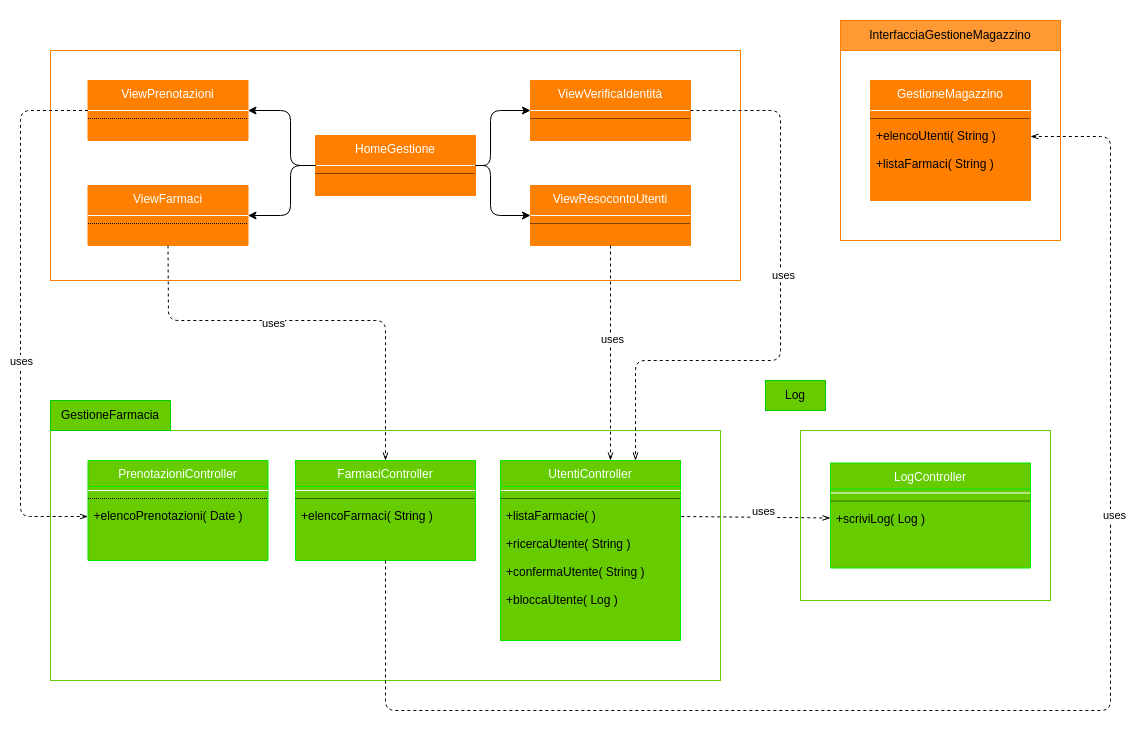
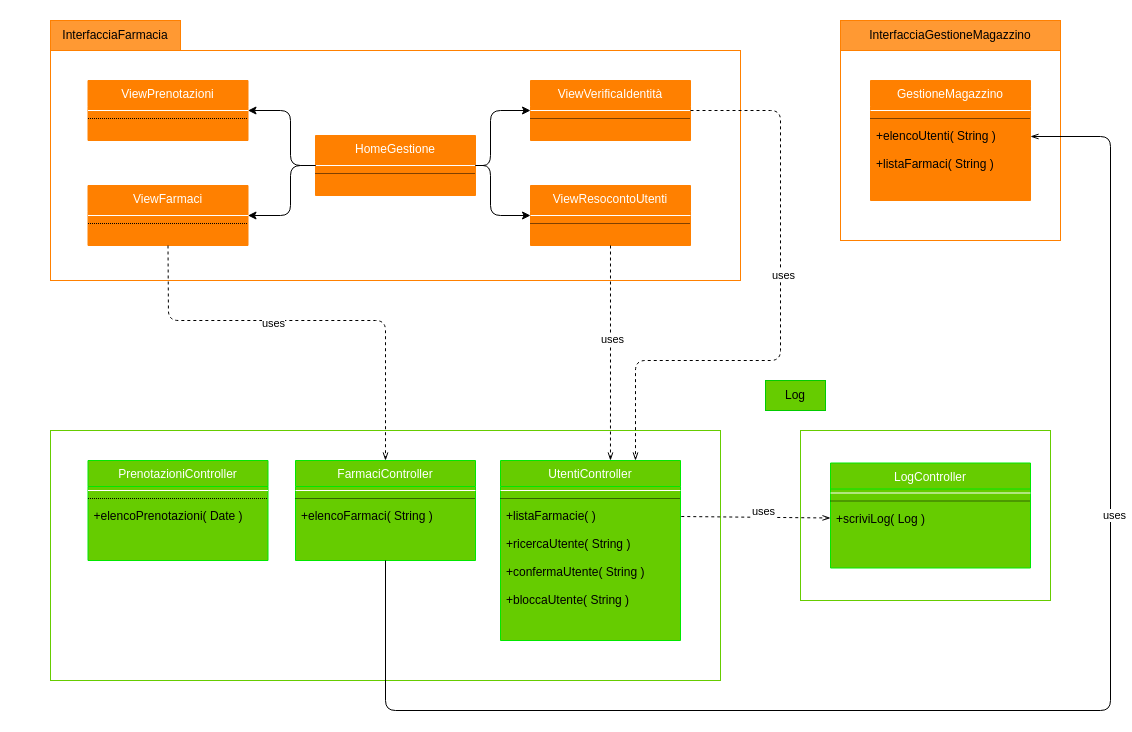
  <mxCell id="0" />
  <mxCell id="1" parent="0" />
  <mxCell id="2" value="" style="rounded=0;whiteSpace=wrap;html=1;strokeColor=#FF8000;" vertex="1" parent="1"><mxGeometry x="840" y="50" width="220" height="190" as="geometry" /></mxCell>
  <mxCell id="3" value="InterfacciaGestioneMagazzino" style="rounded=0;whiteSpace=wrap;html=1;gradientColor=none;strokeColor=#FF8000;fillColor=#FF9933;" vertex="1" parent="1"><mxGeometry x="840" y="20" width="220" height="30" as="geometry" /></mxCell>
  <mxCell id="4" value="GestioneMagazzino" style="swimlane;fontStyle=0;align=center;verticalAlign=top;childLayout=stackLayout;horizontal=1;startSize=26;horizontalStack=0;resizeParent=1;resizeLast=0;collapsible=1;marginBottom=0;rounded=0;shadow=0;strokeWidth=1;fontColor=#ffffff;swimlaneFillColor=#FF8000;strokeColor=#FF8000;fillColor=#FF8000;" vertex="1" parent="1"><mxGeometry x="870" y="80" width="160" height="120" as="geometry"><mxRectangle x="230" y="140" width="160" height="26" as="alternateBounds" /></mxGeometry></mxCell>
  <mxCell id="5" value="" style="line;html=1;strokeWidth=1;align=left;verticalAlign=middle;spacingTop=-1;spacingLeft=3;spacingRight=3;rotatable=0;labelPosition=right;points=[];portConstraint=eastwest;strokeColor=#FFFFFF;" vertex="1" parent="4"><mxGeometry y="26" width="160" height="8" as="geometry" /></mxCell>
  <mxCell id="6" value="" style="line;html=1;strokeWidth=1;align=left;verticalAlign=middle;spacingTop=-1;spacingLeft=3;spacingRight=3;rotatable=0;labelPosition=right;points=[];portConstraint=eastwest;dashed=1;dashPattern=1 1;" vertex="1" parent="4"><mxGeometry y="34" width="160" height="8" as="geometry" /></mxCell>
  <mxCell id="7" value="+elencoUtenti( String )" style="text;align=left;verticalAlign=top;spacingLeft=4;spacingRight=4;overflow=hidden;rotatable=0;points=[[0,0.5],[1,0.5]];portConstraint=eastwest;" vertex="1" parent="4"><mxGeometry y="42" width="160" height="28" as="geometry" /></mxCell>
  <mxCell id="8" value="+listaFarmaci( String )" style="text;align=left;verticalAlign=top;spacingLeft=4;spacingRight=4;overflow=hidden;rotatable=0;points=[[0,0.5],[1,0.5]];portConstraint=eastwest;" vertex="1" parent="4"><mxGeometry y="70" width="160" height="28" as="geometry" /></mxCell>
  <mxCell id="9" value="" style="rounded=0;whiteSpace=wrap;html=1;strokeColor=#66CC00;" vertex="1" parent="1"><mxGeometry x="50" y="430" width="670" height="250" as="geometry" /></mxCell>
- <mxCell id="10" value="GestioneFarmacia" style="rounded=0;whiteSpace=wrap;html=1;strokeColor=#00CC00;gradientColor=none;fillColor=#66CC00;" vertex="1" parent="1"><mxGeometry x="50" y="400" width="120" height="30" as="geometry" /></mxCell>
  <mxCell id="11" value="" style="rounded=0;whiteSpace=wrap;html=1;strokeColor=#66CC00;" vertex="1" parent="1"><mxGeometry x="800" y="430" width="250" height="170" as="geometry" /></mxCell>
  <mxCell id="12" value="Log" style="rounded=0;whiteSpace=wrap;html=1;strokeColor=#00CC00;gradientColor=none;fillColor=#66CC00;" vertex="1" parent="1"><mxGeometry x="765" y="380" width="60" height="30" as="geometry" /></mxCell>
  <mxCell id="13" value="LogController" style="swimlane;fontStyle=0;align=center;verticalAlign=top;childLayout=stackLayout;horizontal=1;startSize=26;horizontalStack=0;resizeParent=1;resizeLast=0;collapsible=1;marginBottom=0;rounded=0;shadow=0;strokeWidth=1;fontColor=#ffffff;swimlaneFillColor=#66CC00;strokeColor=#00E800;fillColor=#66CC00;" vertex="1" parent="1"><mxGeometry x="830" y="462.5" width="200" height="105" as="geometry"><mxRectangle x="230" y="140" width="160" height="26" as="alternateBounds" /></mxGeometry></mxCell>
  <mxCell id="14" value="" style="line;html=1;strokeWidth=1;align=left;verticalAlign=middle;spacingTop=-1;spacingLeft=3;spacingRight=3;rotatable=0;labelPosition=right;points=[];portConstraint=eastwest;strokeColor=#FFFFFF;" vertex="1" parent="13"><mxGeometry y="26" width="200" height="8" as="geometry" /></mxCell>
  <mxCell id="15" value="" style="line;html=1;strokeWidth=1;align=left;verticalAlign=middle;spacingTop=-1;spacingLeft=3;spacingRight=3;rotatable=0;labelPosition=right;points=[];portConstraint=eastwest;dashed=1;dashPattern=1 1;" vertex="1" parent="13"><mxGeometry y="34" width="200" height="8" as="geometry" /></mxCell>
  <mxCell id="16" value="+scriviLog( Log )" style="text;align=left;verticalAlign=top;spacingLeft=4;spacingRight=4;overflow=hidden;rotatable=0;points=[[0,0.5],[1,0.5]];portConstraint=eastwest;" vertex="1" parent="13"><mxGeometry y="42" width="200" height="26" as="geometry" /></mxCell>
  <mxCell id="17" value="" style="endArrow=none;dashed=1;html=1;strokeWidth=1;startArrow=openThin;startFill=0;exitX=0;exitY=0.5;exitDx=0;exitDy=0;entryX=1;entryY=0.5;entryDx=0;entryDy=0;" edge="1" parent="1" source="16" target="26"><mxGeometry width="50" height="50" relative="1" as="geometry"><mxPoint x="555" y="654" as="sourcePoint" /><mxPoint x="475" y="616" as="targetPoint" /></mxGeometry></mxCell>
  <mxCell id="18" value="uses" style="edgeLabel;html=1;align=center;verticalAlign=middle;resizable=0;points=[];" vertex="1" connectable="0" parent="17"><mxGeometry x="-0.112" y="1" relative="1" as="geometry"><mxPoint y="-7" as="offset" /></mxGeometry></mxCell>
  <mxCell id="19" value="FarmaciController" style="swimlane;fontStyle=0;align=center;verticalAlign=top;childLayout=stackLayout;horizontal=1;startSize=26;horizontalStack=0;resizeParent=1;resizeLast=0;collapsible=1;marginBottom=0;rounded=0;shadow=0;strokeWidth=1;fontColor=#ffffff;swimlaneFillColor=#66CC00;strokeColor=#00E800;fillColor=#66CC00;" vertex="1" parent="1"><mxGeometry x="295" y="460" width="180" height="100" as="geometry"><mxRectangle x="230" y="140" width="160" height="26" as="alternateBounds" /></mxGeometry></mxCell>
  <mxCell id="20" value="" style="line;html=1;strokeWidth=1;align=left;verticalAlign=middle;spacingTop=-1;spacingLeft=3;spacingRight=3;rotatable=0;labelPosition=right;points=[];portConstraint=eastwest;strokeColor=#FFFFFF;" vertex="1" parent="19"><mxGeometry y="26" width="180" height="8" as="geometry" /></mxCell>
  <mxCell id="21" value="" style="line;html=1;strokeWidth=1;align=left;verticalAlign=middle;spacingTop=-1;spacingLeft=3;spacingRight=3;rotatable=0;labelPosition=right;points=[];portConstraint=eastwest;dashed=1;dashPattern=1 1;" vertex="1" parent="19"><mxGeometry y="34" width="180" height="8" as="geometry" /></mxCell>
  <mxCell id="22" value="+elencoFarmaci( String )" style="text;align=left;verticalAlign=top;spacingLeft=4;spacingRight=4;overflow=hidden;rotatable=0;points=[[0,0.5],[1,0.5]];portConstraint=eastwest;" vertex="1" parent="19"><mxGeometry y="42" width="180" height="28" as="geometry" /></mxCell>
  <mxCell id="23" value="UtentiController" style="swimlane;fontStyle=0;align=center;verticalAlign=top;childLayout=stackLayout;horizontal=1;startSize=26;horizontalStack=0;resizeParent=1;resizeLast=0;collapsible=1;marginBottom=0;rounded=0;shadow=0;strokeWidth=1;fontColor=#ffffff;swimlaneFillColor=#66CC00;strokeColor=#00E800;fillColor=#66CC00;" vertex="1" parent="1"><mxGeometry x="500" y="460" width="180" height="180" as="geometry"><mxRectangle x="230" y="140" width="160" height="26" as="alternateBounds" /></mxGeometry></mxCell>
  <mxCell id="24" value="" style="line;html=1;strokeWidth=1;align=left;verticalAlign=middle;spacingTop=-1;spacingLeft=3;spacingRight=3;rotatable=0;labelPosition=right;points=[];portConstraint=eastwest;strokeColor=#FFFFFF;" vertex="1" parent="23"><mxGeometry y="26" width="180" height="8" as="geometry" /></mxCell>
  <mxCell id="25" value="" style="line;html=1;strokeWidth=1;align=left;verticalAlign=middle;spacingTop=-1;spacingLeft=3;spacingRight=3;rotatable=0;labelPosition=right;points=[];portConstraint=eastwest;dashed=1;dashPattern=1 1;" vertex="1" parent="23"><mxGeometry y="34" width="180" height="8" as="geometry" /></mxCell>
  <mxCell id="26" value="+listaFarmacie( )" style="text;align=left;verticalAlign=top;spacingLeft=4;spacingRight=4;overflow=hidden;rotatable=0;points=[[0,0.5],[1,0.5]];portConstraint=eastwest;" vertex="1" parent="23"><mxGeometry y="42" width="180" height="28" as="geometry" /></mxCell>
  <mxCell id="27" value="+ricercaUtente( String )" style="text;align=left;verticalAlign=top;spacingLeft=4;spacingRight=4;overflow=hidden;rotatable=0;points=[[0,0.5],[1,0.5]];portConstraint=eastwest;" vertex="1" parent="23"><mxGeometry y="70" width="180" height="28" as="geometry" /></mxCell>
  <mxCell id="28" value="+confermaUtente( String )" style="text;align=left;verticalAlign=top;spacingLeft=4;spacingRight=4;overflow=hidden;rotatable=0;points=[[0,0.5],[1,0.5]];portConstraint=eastwest;" vertex="1" parent="23"><mxGeometry y="98" width="180" height="28" as="geometry" /></mxCell>
- <mxCell id="29" value="+bloccaUtente( Log )" style="text;align=left;verticalAlign=top;spacingLeft=4;spacingRight=4;overflow=hidden;rotatable=0;points=[[0,0.5],[1,0.5]];portConstraint=eastwest;" vertex="1" parent="23"><mxGeometry y="126" width="180" height="28" as="geometry" /></mxCell>
+ <mxCell id="29" value="+bloccaUtente( String )" style="text;align=left;verticalAlign=top;spacingLeft=4;spacingRight=4;overflow=hidden;rotatable=0;points=[[0,0.5],[1,0.5]];portConstraint=eastwest;" vertex="1" parent="23"><mxGeometry y="126" width="180" height="28" as="geometry" /></mxCell>
  <mxCell id="30" value="PrenotazioniController" style="swimlane;fontStyle=0;align=center;verticalAlign=top;childLayout=stackLayout;horizontal=1;startSize=26;horizontalStack=0;resizeParent=1;resizeLast=0;collapsible=1;marginBottom=0;rounded=0;shadow=0;strokeWidth=1;fontColor=#ffffff;swimlaneFillColor=#66CC00;strokeColor=#00E800;fillColor=#66CC00;" vertex="1" parent="1"><mxGeometry x="87.5" y="460" width="180" height="100" as="geometry"><mxRectangle x="230" y="140" width="160" height="26" as="alternateBounds" /></mxGeometry></mxCell>
  <mxCell id="31" value="" style="line;html=1;strokeWidth=1;align=left;verticalAlign=middle;spacingTop=-1;spacingLeft=3;spacingRight=3;rotatable=0;labelPosition=right;points=[];portConstraint=eastwest;strokeColor=#FFFFFF;" vertex="1" parent="30"><mxGeometry y="26" width="180" height="8" as="geometry" /></mxCell>
  <mxCell id="32" value="" style="line;html=1;strokeWidth=1;align=left;verticalAlign=middle;spacingTop=-1;spacingLeft=3;spacingRight=3;rotatable=0;labelPosition=right;points=[];portConstraint=eastwest;dashed=1;dashPattern=1 1;" vertex="1" parent="30"><mxGeometry y="34" width="180" height="8" as="geometry" /></mxCell>
  <mxCell id="33" value="+elencoPrenotazioni( Date )" style="text;align=left;verticalAlign=top;spacingLeft=4;spacingRight=4;overflow=hidden;rotatable=0;points=[[0,0.5],[1,0.5]];portConstraint=eastwest;" vertex="1" parent="30"><mxGeometry y="42" width="180" height="28" as="geometry" /></mxCell>
  <mxCell id="34" value="" style="rounded=0;whiteSpace=wrap;html=1;strokeColor=#FF8000;" vertex="1" parent="1"><mxGeometry x="50" y="50" width="690" height="230" as="geometry" /></mxCell>
+ <mxCell id="35" value="InterfacciaFarmacia" style="rounded=0;whiteSpace=wrap;html=1;gradientColor=none;strokeColor=#FF8000;fillColor=#FF9933;" vertex="1" parent="1"><mxGeometry x="50" y="20" width="130" height="30" as="geometry" /></mxCell>
  <mxCell id="36" value="HomeGestione" style="swimlane;fontStyle=0;align=center;verticalAlign=top;childLayout=stackLayout;horizontal=1;startSize=26;horizontalStack=0;resizeParent=1;resizeLast=0;collapsible=1;marginBottom=0;rounded=0;shadow=0;strokeWidth=1;fontColor=#ffffff;swimlaneFillColor=#FF8000;strokeColor=#FF8000;fillColor=#FF8000;" vertex="1" parent="1"><mxGeometry x="315" y="135" width="160" height="60" as="geometry"><mxRectangle x="230" y="140" width="160" height="26" as="alternateBounds" /></mxGeometry></mxCell>
  <mxCell id="37" value="" style="line;html=1;strokeWidth=1;align=left;verticalAlign=middle;spacingTop=-1;spacingLeft=3;spacingRight=3;rotatable=0;labelPosition=right;points=[];portConstraint=eastwest;strokeColor=#FFFFFF;" vertex="1" parent="36"><mxGeometry y="26" width="160" height="8" as="geometry" /></mxCell>
  <mxCell id="38" value="" style="line;html=1;strokeWidth=1;align=left;verticalAlign=middle;spacingTop=-1;spacingLeft=3;spacingRight=3;rotatable=0;labelPosition=right;points=[];portConstraint=eastwest;dashed=1;dashPattern=1 1;" vertex="1" parent="36"><mxGeometry y="34" width="160" height="8" as="geometry" /></mxCell>
  <mxCell id="39" value="ViewResocontoUtenti" style="swimlane;fontStyle=0;align=center;verticalAlign=top;childLayout=stackLayout;horizontal=1;startSize=26;horizontalStack=0;resizeParent=1;resizeLast=0;collapsible=1;marginBottom=0;rounded=0;shadow=0;strokeWidth=1;fontColor=#ffffff;swimlaneFillColor=#FF8000;strokeColor=#FF8000;fillColor=#FF8000;" vertex="1" parent="1"><mxGeometry x="530" y="185" width="160" height="60" as="geometry"><mxRectangle x="230" y="140" width="160" height="26" as="alternateBounds" /></mxGeometry></mxCell>
  <mxCell id="40" value="" style="line;html=1;strokeWidth=1;align=left;verticalAlign=middle;spacingTop=-1;spacingLeft=3;spacingRight=3;rotatable=0;labelPosition=right;points=[];portConstraint=eastwest;strokeColor=#FFFFFF;" vertex="1" parent="39"><mxGeometry y="26" width="160" height="8" as="geometry" /></mxCell>
  <mxCell id="41" value="" style="line;html=1;strokeWidth=1;align=left;verticalAlign=middle;spacingTop=-1;spacingLeft=3;spacingRight=3;rotatable=0;labelPosition=right;points=[];portConstraint=eastwest;dashed=1;dashPattern=1 1;" vertex="1" parent="39"><mxGeometry y="34" width="160" height="8" as="geometry" /></mxCell>
  <mxCell id="42" value="ViewPrenotazioni" style="swimlane;fontStyle=0;align=center;verticalAlign=top;childLayout=stackLayout;horizontal=1;startSize=26;horizontalStack=0;resizeParent=1;resizeLast=0;collapsible=1;marginBottom=0;rounded=0;shadow=0;strokeWidth=1;fontColor=#ffffff;swimlaneFillColor=#FF8000;strokeColor=#FF8000;fillColor=#FF8000;" vertex="1" parent="1"><mxGeometry x="87.5" y="80" width="160" height="60" as="geometry"><mxRectangle x="230" y="140" width="160" height="26" as="alternateBounds" /></mxGeometry></mxCell>
  <mxCell id="43" value="" style="line;html=1;strokeWidth=1;align=left;verticalAlign=middle;spacingTop=-1;spacingLeft=3;spacingRight=3;rotatable=0;labelPosition=right;points=[];portConstraint=eastwest;strokeColor=#FFFFFF;" vertex="1" parent="42"><mxGeometry y="26" width="160" height="8" as="geometry" /></mxCell>
  <mxCell id="44" value="" style="line;html=1;strokeWidth=1;align=left;verticalAlign=middle;spacingTop=-1;spacingLeft=3;spacingRight=3;rotatable=0;labelPosition=right;points=[];portConstraint=eastwest;dashed=1;dashPattern=1 1;" vertex="1" parent="42"><mxGeometry y="34" width="160" height="8" as="geometry" /></mxCell>
  <mxCell id="45" value="ViewVerificaIdentità" style="swimlane;fontStyle=0;align=center;verticalAlign=top;childLayout=stackLayout;horizontal=1;startSize=26;horizontalStack=0;resizeParent=1;resizeLast=0;collapsible=1;marginBottom=0;rounded=0;shadow=0;strokeWidth=1;fontColor=#ffffff;swimlaneFillColor=#FF8000;strokeColor=#FF8000;fillColor=#FF8000;" vertex="1" parent="1"><mxGeometry x="530" y="80" width="160" height="60" as="geometry"><mxRectangle x="230" y="140" width="160" height="26" as="alternateBounds" /></mxGeometry></mxCell>
  <mxCell id="46" value="" style="line;html=1;strokeWidth=1;align=left;verticalAlign=middle;spacingTop=-1;spacingLeft=3;spacingRight=3;rotatable=0;labelPosition=right;points=[];portConstraint=eastwest;strokeColor=#FFFFFF;" vertex="1" parent="45"><mxGeometry y="26" width="160" height="8" as="geometry" /></mxCell>
  <mxCell id="47" value="" style="line;html=1;strokeWidth=1;align=left;verticalAlign=middle;spacingTop=-1;spacingLeft=3;spacingRight=3;rotatable=0;labelPosition=right;points=[];portConstraint=eastwest;dashed=1;dashPattern=1 1;" vertex="1" parent="45"><mxGeometry y="34" width="160" height="8" as="geometry" /></mxCell>
  <mxCell id="48" value="ViewFarmaci" style="swimlane;fontStyle=0;align=center;verticalAlign=top;childLayout=stackLayout;horizontal=1;startSize=26;horizontalStack=0;resizeParent=1;resizeLast=0;collapsible=1;marginBottom=0;rounded=0;shadow=0;strokeWidth=1;fontColor=#ffffff;swimlaneFillColor=#FF8000;strokeColor=#FF8000;fillColor=#FF8000;" vertex="1" parent="1"><mxGeometry x="87.5" y="185" width="160" height="60" as="geometry"><mxRectangle x="230" y="140" width="160" height="26" as="alternateBounds" /></mxGeometry></mxCell>
  <mxCell id="49" value="" style="line;html=1;strokeWidth=1;align=left;verticalAlign=middle;spacingTop=-1;spacingLeft=3;spacingRight=3;rotatable=0;labelPosition=right;points=[];portConstraint=eastwest;strokeColor=#FFFFFF;" vertex="1" parent="48"><mxGeometry y="26" width="160" height="8" as="geometry" /></mxCell>
  <mxCell id="50" value="" style="line;html=1;strokeWidth=1;align=left;verticalAlign=middle;spacingTop=-1;spacingLeft=3;spacingRight=3;rotatable=0;labelPosition=right;points=[];portConstraint=eastwest;dashed=1;dashPattern=1 1;" vertex="1" parent="48"><mxGeometry y="34" width="160" height="8" as="geometry" /></mxCell>
  <mxCell id="51" value="" style="endArrow=classic;html=1;exitX=0;exitY=0.5;exitDx=0;exitDy=0;entryX=1;entryY=0.5;entryDx=0;entryDy=0;" edge="1" parent="1" source="36" target="42"><mxGeometry width="50" height="50" relative="1" as="geometry"><mxPoint x="550" y="240" as="sourcePoint" /><mxPoint x="600" y="190" as="targetPoint" /><Array as="points"><mxPoint x="290" y="165" /><mxPoint x="290" y="110" /></Array></mxGeometry></mxCell>
  <mxCell id="52" value="" style="endArrow=classic;html=1;exitX=0;exitY=0.5;exitDx=0;exitDy=0;entryX=1;entryY=0.5;entryDx=0;entryDy=0;" edge="1" parent="1" source="36" target="48"><mxGeometry width="50" height="50" relative="1" as="geometry"><mxPoint x="325" y="175" as="sourcePoint" /><mxPoint x="257.5" y="120" as="targetPoint" /><Array as="points"><mxPoint x="290" y="165" /><mxPoint x="290" y="215" /></Array></mxGeometry></mxCell>
  <mxCell id="53" value="" style="endArrow=classic;html=1;exitX=1;exitY=0.5;exitDx=0;exitDy=0;entryX=0;entryY=0.5;entryDx=0;entryDy=0;" edge="1" parent="1" source="36" target="45"><mxGeometry width="50" height="50" relative="1" as="geometry"><mxPoint x="325" y="175" as="sourcePoint" /><mxPoint x="257.5" y="120" as="targetPoint" /><Array as="points"><mxPoint x="490" y="165" /><mxPoint x="490" y="110" /></Array></mxGeometry></mxCell>
  <mxCell id="54" value="" style="endArrow=classic;html=1;exitX=1;exitY=0.5;exitDx=0;exitDy=0;entryX=0;entryY=0.5;entryDx=0;entryDy=0;" edge="1" parent="1" source="36" target="39"><mxGeometry width="50" height="50" relative="1" as="geometry"><mxPoint x="485" y="175" as="sourcePoint" /><mxPoint x="540" y="120" as="targetPoint" /><Array as="points"><mxPoint x="490" y="165" /><mxPoint x="490" y="215" /></Array></mxGeometry></mxCell>
  <mxCell id="55" value="" style="endArrow=openThin;html=1;entryX=0.5;entryY=0;entryDx=0;entryDy=0;exitX=0.5;exitY=1;exitDx=0;exitDy=0;dashed=1;endFill=0;" edge="1" parent="1" source="48" target="19"><mxGeometry width="50" height="50" relative="1" as="geometry"><mxPoint x="240" y="360" as="sourcePoint" /><mxPoint x="290" y="310" as="targetPoint" /><Array as="points"><mxPoint x="168" y="320" /><mxPoint x="385" y="320" /></Array></mxGeometry></mxCell>
  <mxCell id="56" value="uses" style="edgeLabel;html=1;align=center;verticalAlign=middle;resizable=0;points=[];" vertex="1" connectable="0" parent="55"><mxGeometry x="0.246" y="-2" relative="1" as="geometry"><mxPoint x="-89" as="offset" /></mxGeometry></mxCell>
- <mxCell id="57" value="" style="endArrow=openThin;html=1;dashed=1;exitX=0;exitY=0.5;exitDx=0;exitDy=0;entryX=0;entryY=0.5;entryDx=0;entryDy=0;endFill=0;" edge="1" parent="1" source="42" target="33"><mxGeometry width="50" height="50" relative="1" as="geometry"><mxPoint x="240" y="280" as="sourcePoint" /><mxPoint x="290" y="230" as="targetPoint" /><Array as="points"><mxPoint x="20" y="110" /><mxPoint x="20" y="516" /></Array></mxGeometry></mxCell>
- <mxCell id="58" value="uses" style="edgeLabel;html=1;align=center;verticalAlign=middle;resizable=0;points=[];" vertex="1" connectable="0" parent="57"><mxGeometry x="0.175" relative="1" as="geometry"><mxPoint as="offset" /></mxGeometry></mxCell>
  <mxCell id="59" value="" style="endArrow=openThin;html=1;dashed=1;exitX=0.5;exitY=1;exitDx=0;exitDy=0;entryX=0.611;entryY=0;entryDx=0;entryDy=0;entryPerimeter=0;endFill=0;" edge="1" parent="1" source="39" target="23"><mxGeometry width="50" height="50" relative="1" as="geometry"><mxPoint x="650" y="370" as="sourcePoint" /><mxPoint x="700" y="320" as="targetPoint" /></mxGeometry></mxCell>
  <mxCell id="60" value="uses" style="edgeLabel;html=1;align=center;verticalAlign=middle;resizable=0;points=[];" vertex="1" connectable="0" parent="59"><mxGeometry x="-0.132" y="2" relative="1" as="geometry"><mxPoint as="offset" /></mxGeometry></mxCell>
  <mxCell id="61" value="" style="endArrow=openThin;html=1;dashed=1;entryX=0.75;entryY=0;entryDx=0;entryDy=0;exitX=1;exitY=0.5;exitDx=0;exitDy=0;endFill=0;" edge="1" parent="1" source="45" target="23"><mxGeometry width="50" height="50" relative="1" as="geometry"><mxPoint x="760" y="120" as="sourcePoint" /><mxPoint x="619.98" y="470" as="targetPoint" /><Array as="points"><mxPoint x="780" y="110" /><mxPoint x="780" y="360" /><mxPoint x="635" y="360" /></Array></mxGeometry></mxCell>
  <mxCell id="62" value="uses" style="edgeLabel;html=1;align=center;verticalAlign=middle;resizable=0;points=[];" vertex="1" connectable="0" parent="61"><mxGeometry x="-0.132" y="2" relative="1" as="geometry"><mxPoint as="offset" /></mxGeometry></mxCell>
- <mxCell id="63" value="" style="endArrow=openThin;html=1;dashed=1;exitX=0.5;exitY=1;exitDx=0;exitDy=0;entryX=1;entryY=0.5;entryDx=0;entryDy=0;strokeWidth=1;endFill=0;" edge="1" parent="1" source="19" target="7"><mxGeometry width="50" height="50" relative="1" as="geometry"><mxPoint x="520" y="360" as="sourcePoint" /><mxPoint x="570" y="310" as="targetPoint" /><Array as="points"><mxPoint x="385" y="710" /><mxPoint x="1110" y="710" /><mxPoint x="1110" y="136" /></Array></mxGeometry></mxCell>
+ <mxCell id="63" value="" style="endArrow=openThin;html=1;dashed=0;exitX=0.5;exitY=1;exitDx=0;exitDy=0;entryX=1;entryY=0.5;entryDx=0;entryDy=0;strokeWidth=1;endFill=0;" edge="1" parent="1" source="19" target="7"><mxGeometry width="50" height="50" relative="1" as="geometry"><mxPoint x="520" y="360" as="sourcePoint" /><mxPoint x="570" y="310" as="targetPoint" /><Array as="points"><mxPoint x="385" y="710" /><mxPoint x="1110" y="710" /><mxPoint x="1110" y="136" /></Array></mxGeometry></mxCell>
  <mxCell id="64" value="uses" style="edgeLabel;html=1;align=center;verticalAlign=middle;resizable=0;points=[];" vertex="1" connectable="0" parent="63"><mxGeometry x="0.401" y="-3" relative="1" as="geometry"><mxPoint as="offset" /></mxGeometry></mxCell>
